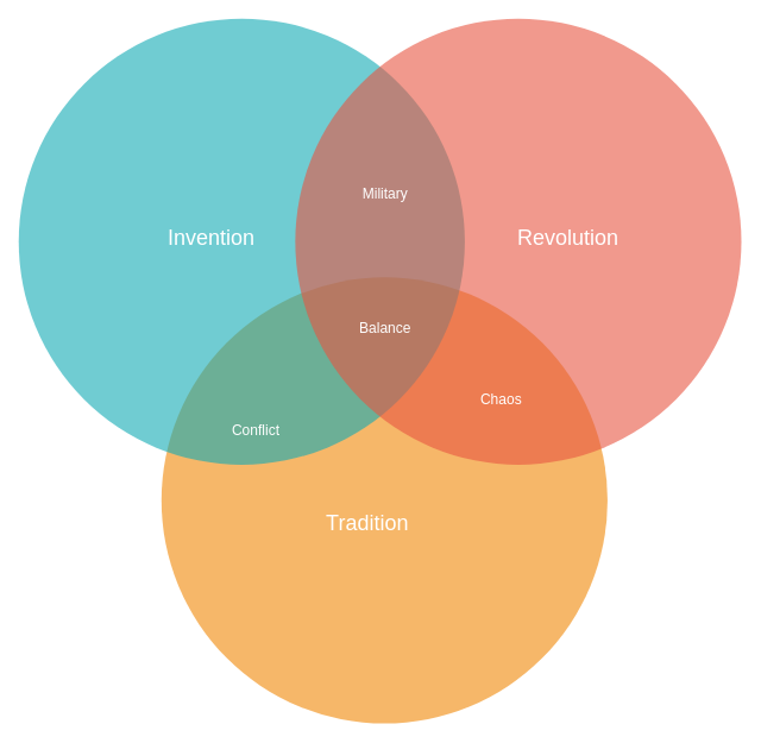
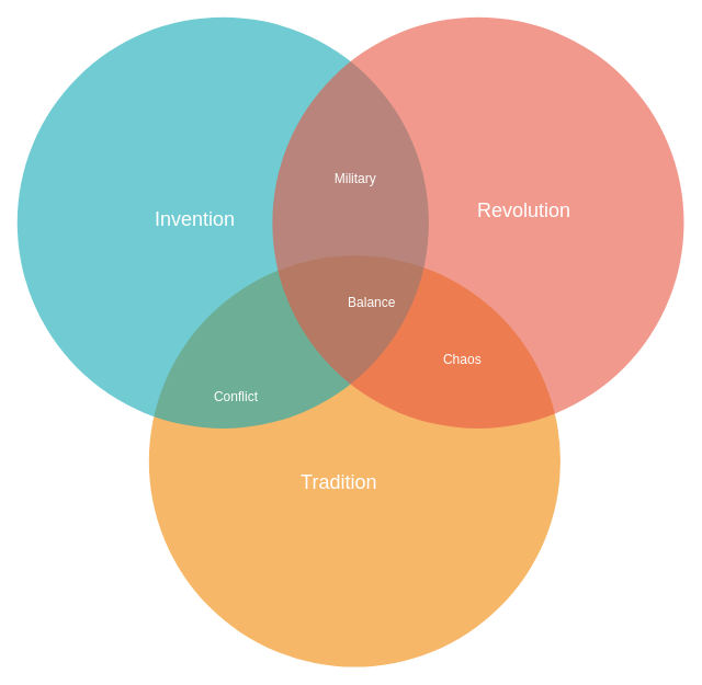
  <mxCell id="0" />
  <mxCell id="1" parent="0" />
  <mxCell id="2" value="" style="ellipse;fillColor=#F08705;opacity=60;strokeColor=none;html=1;fontColor=#FFFFFF;" parent="1" vertex="1"><mxGeometry x="180.5" y="310.5" width="500" height="500" as="geometry" /></mxCell>
  <mxCell id="3" value="" style="ellipse;fillColor=#12AAB5;opacity=60;strokeColor=none;html=1;fontColor=#FFFFFF;" parent="1" vertex="1"><mxGeometry x="20.5" y="20.5" width="500" height="500" as="geometry" /></mxCell>
  <mxCell id="4" value="" style="ellipse;fillColor=#e85642;opacity=60;strokeColor=none;html=1;fontColor=#FFFFFF;" parent="1" vertex="1"><mxGeometry x="330.5" y="20.5" width="500" height="500" as="geometry" /></mxCell>
  <mxCell id="5" value="Invention" style="text;fontSize=24;align=center;verticalAlign=middle;html=1;fontColor=#FFFFFF;" parent="1" vertex="1"><mxGeometry x="140.5" y="230.5" width="190" height="70" as="geometry" /></mxCell>
- <mxCell id="6" value="Revolution" style="text;fontSize=24;align=center;verticalAlign=middle;html=1;fontColor=#FFFFFF;" parent="1" vertex="1"><mxGeometry x="540.5" y="230.5" width="190" height="70" as="geometry" /></mxCell>
+ <mxCell id="6" value="Revolution" style="text;fontSize=24;align=center;verticalAlign=middle;html=1;fontColor=#FFFFFF;" parent="1" vertex="1"><mxGeometry x="540.5" y="220.5" width="190" height="70" as="geometry" /></mxCell>
  <mxCell id="7" value="Tradition" style="text;fontSize=24;align=center;verticalAlign=middle;html=1;fontColor=#FFFFFF;" parent="1" vertex="1"><mxGeometry x="315.5" y="550.5" width="190" height="70" as="geometry" /></mxCell>
  <mxCell id="8" value="Military" style="text;align=center;html=1;fontColor=#FFFFFF;fontSize=16;" parent="1" vertex="1"><mxGeometry x="410.5" y="200.5" width="40" height="40" as="geometry" /></mxCell>
  <mxCell id="9" value="Conflict" style="text;align=center;html=1;fontColor=#FFFFFF;fontSize=16;" parent="1" vertex="1"><mxGeometry x="265.5" y="465.5" width="40" height="40" as="geometry" /></mxCell>
- <mxCell id="10" value="Chaos" style="text;align=center;html=1;fontColor=#FFFFFF;fontSize=16;" parent="1" vertex="1"><mxGeometry x="540.5" y="430.5" width="40" height="40" as="geometry" /></mxCell>
- <mxCell id="11" value="Balance" style="text;align=center;html=1;fontColor=#FFFFFF;fontSize=16;" parent="1" vertex="1"><mxGeometry x="410.5" y="350.5" width="40" height="40" as="geometry" /></mxCell>
+ <mxCell id="10" value="Chaos" style="text;align=center;html=1;fontColor=#FFFFFF;fontSize=16;" parent="1" vertex="1"><mxGeometry x="540.5" y="420.5" width="40" height="40" as="geometry" /></mxCell>
+ <mxCell id="11" value="Balance" style="text;align=center;html=1;fontColor=#FFFFFF;fontSize=16;" parent="1" vertex="1"><mxGeometry x="430.5" y="350.5" width="40" height="40" as="geometry" /></mxCell>
